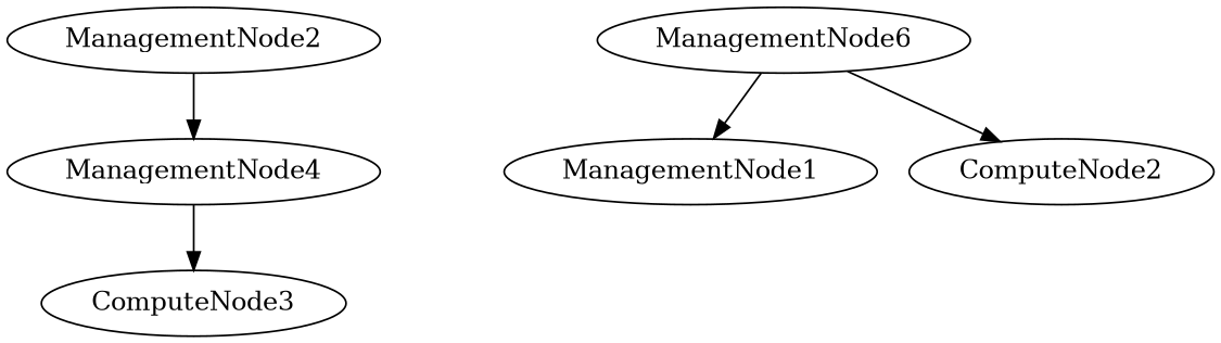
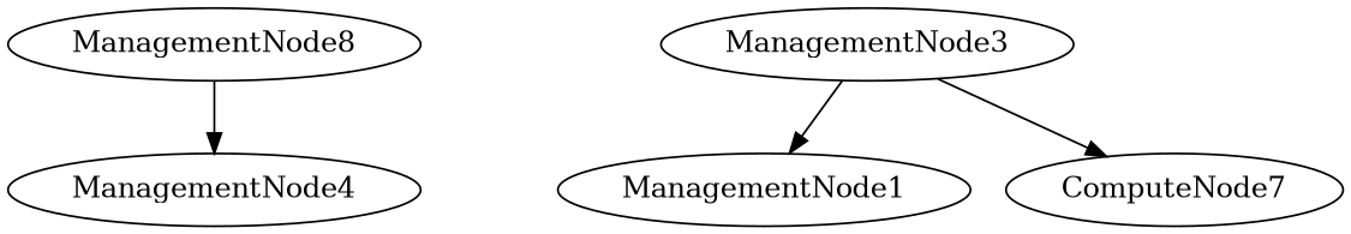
  digraph {
-   n1 [label=ManagementNode2]
+   n1 [label=ManagementNode8]
    n2 [label=ManagementNode4]
-   n3 [label=ManagementNode6]
+   n3 [label=ManagementNode3]
    n4 [label=ManagementNode1]
-   n5 [label=ComputeNode2]
-   n6 [label=ComputeNode3]
+   n5 [label=ComputeNode7]
    n1 -> n2
-   n2 -> n6
    n3 -> n4
    n3 -> n5
  }
